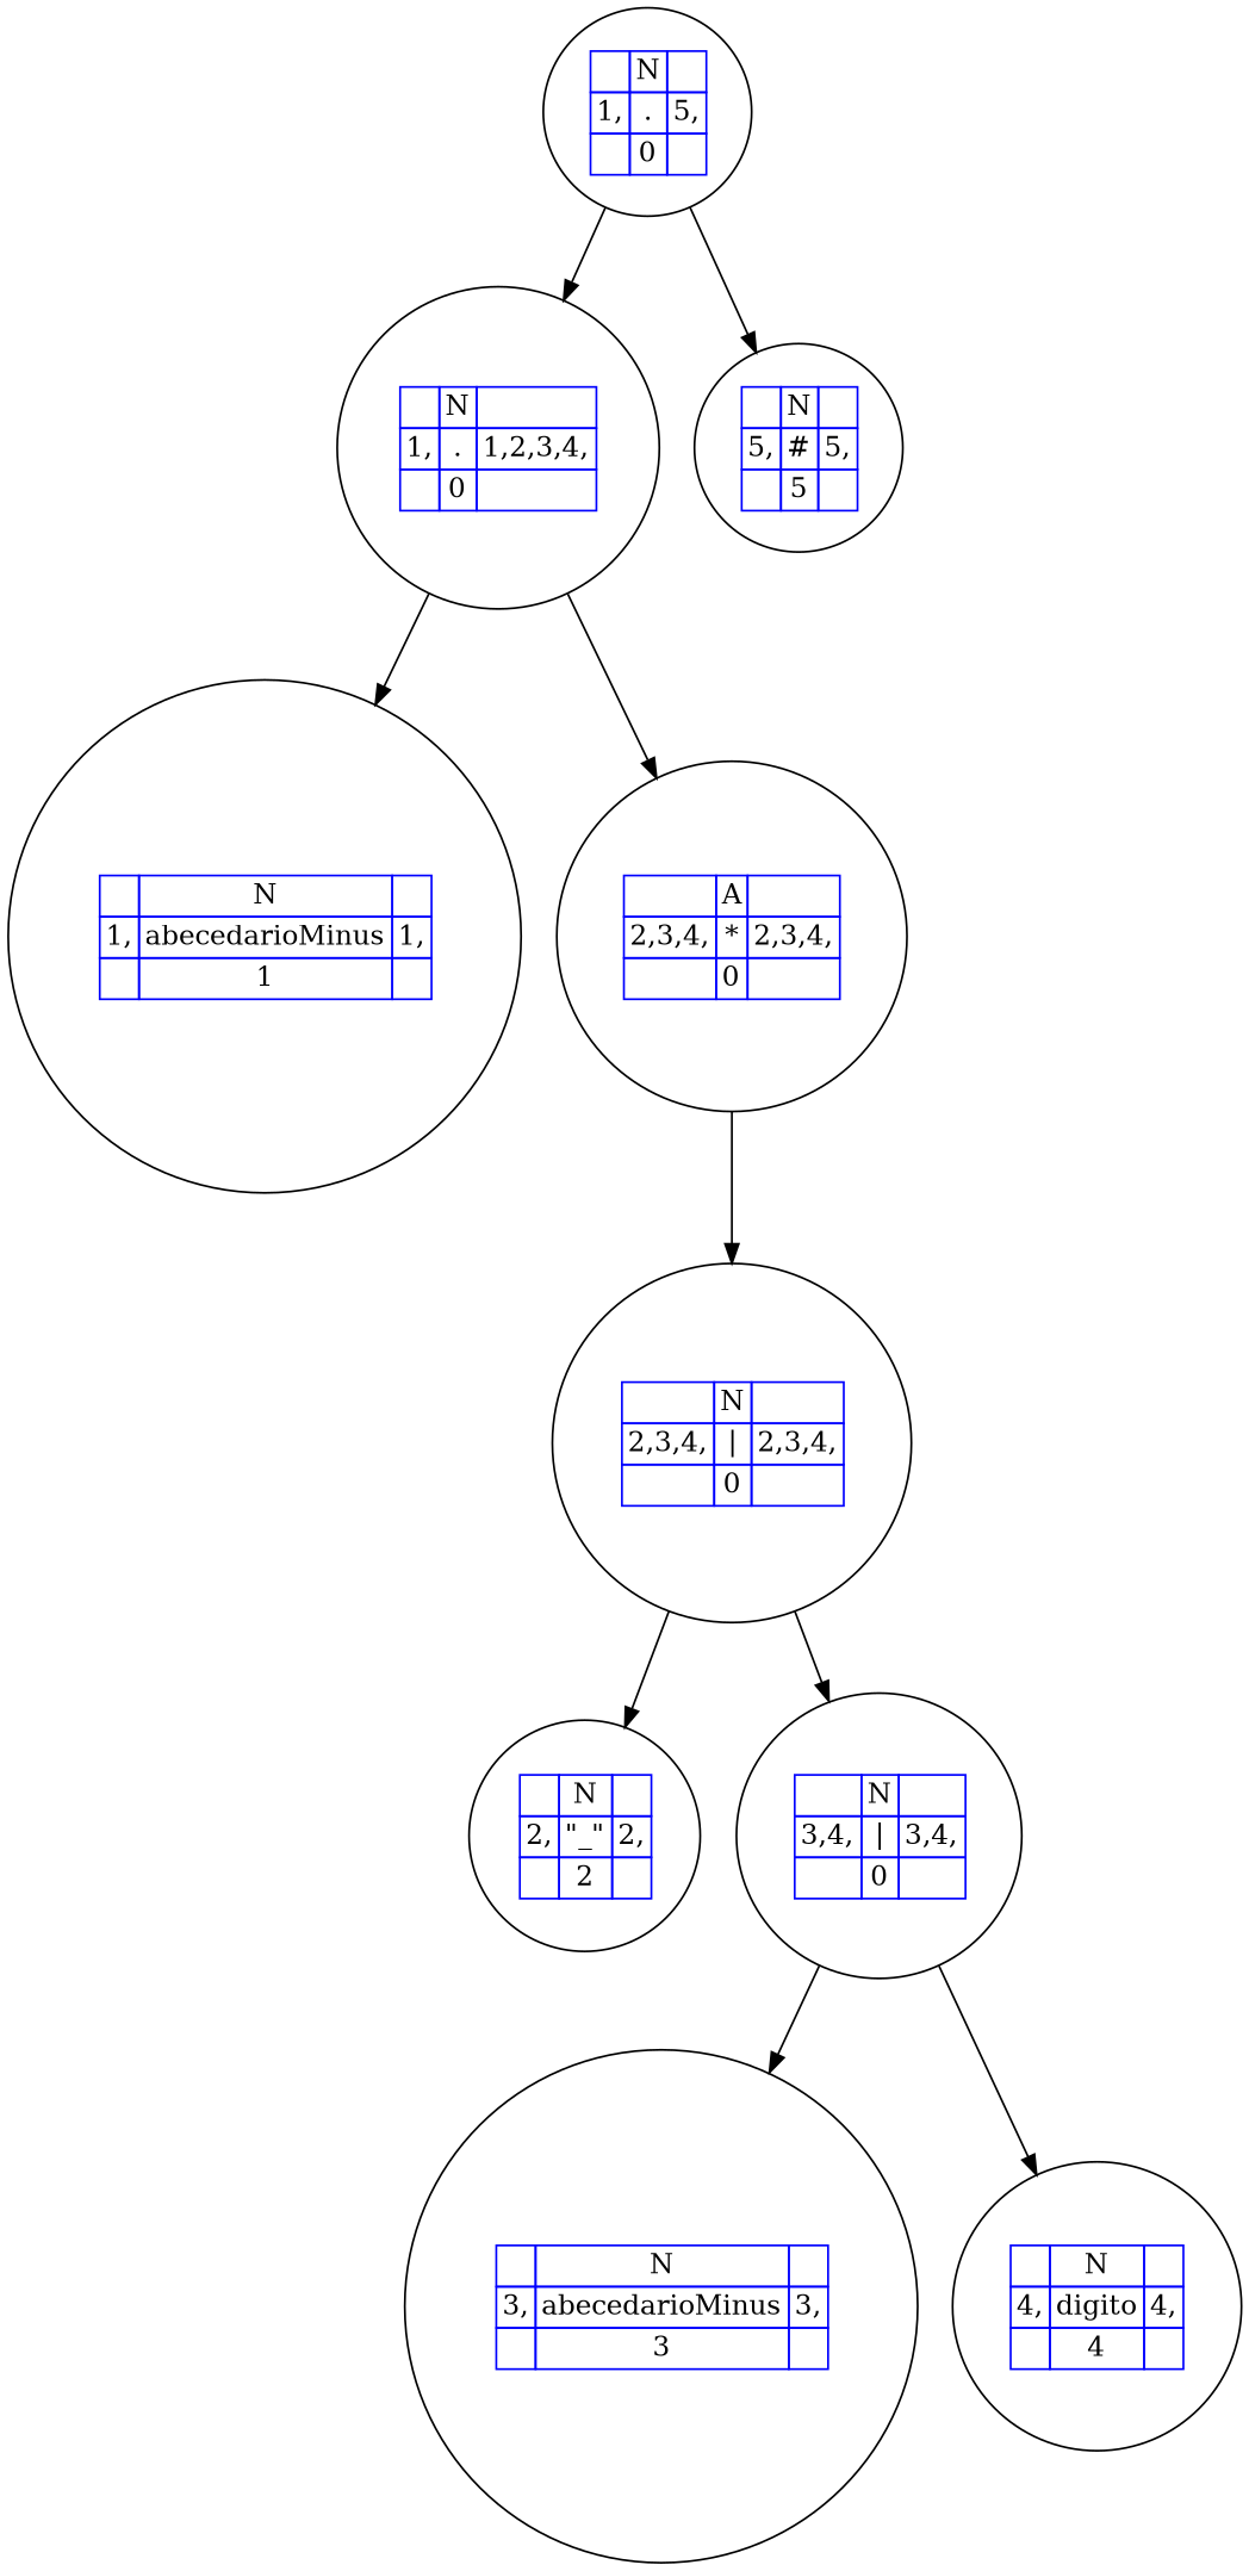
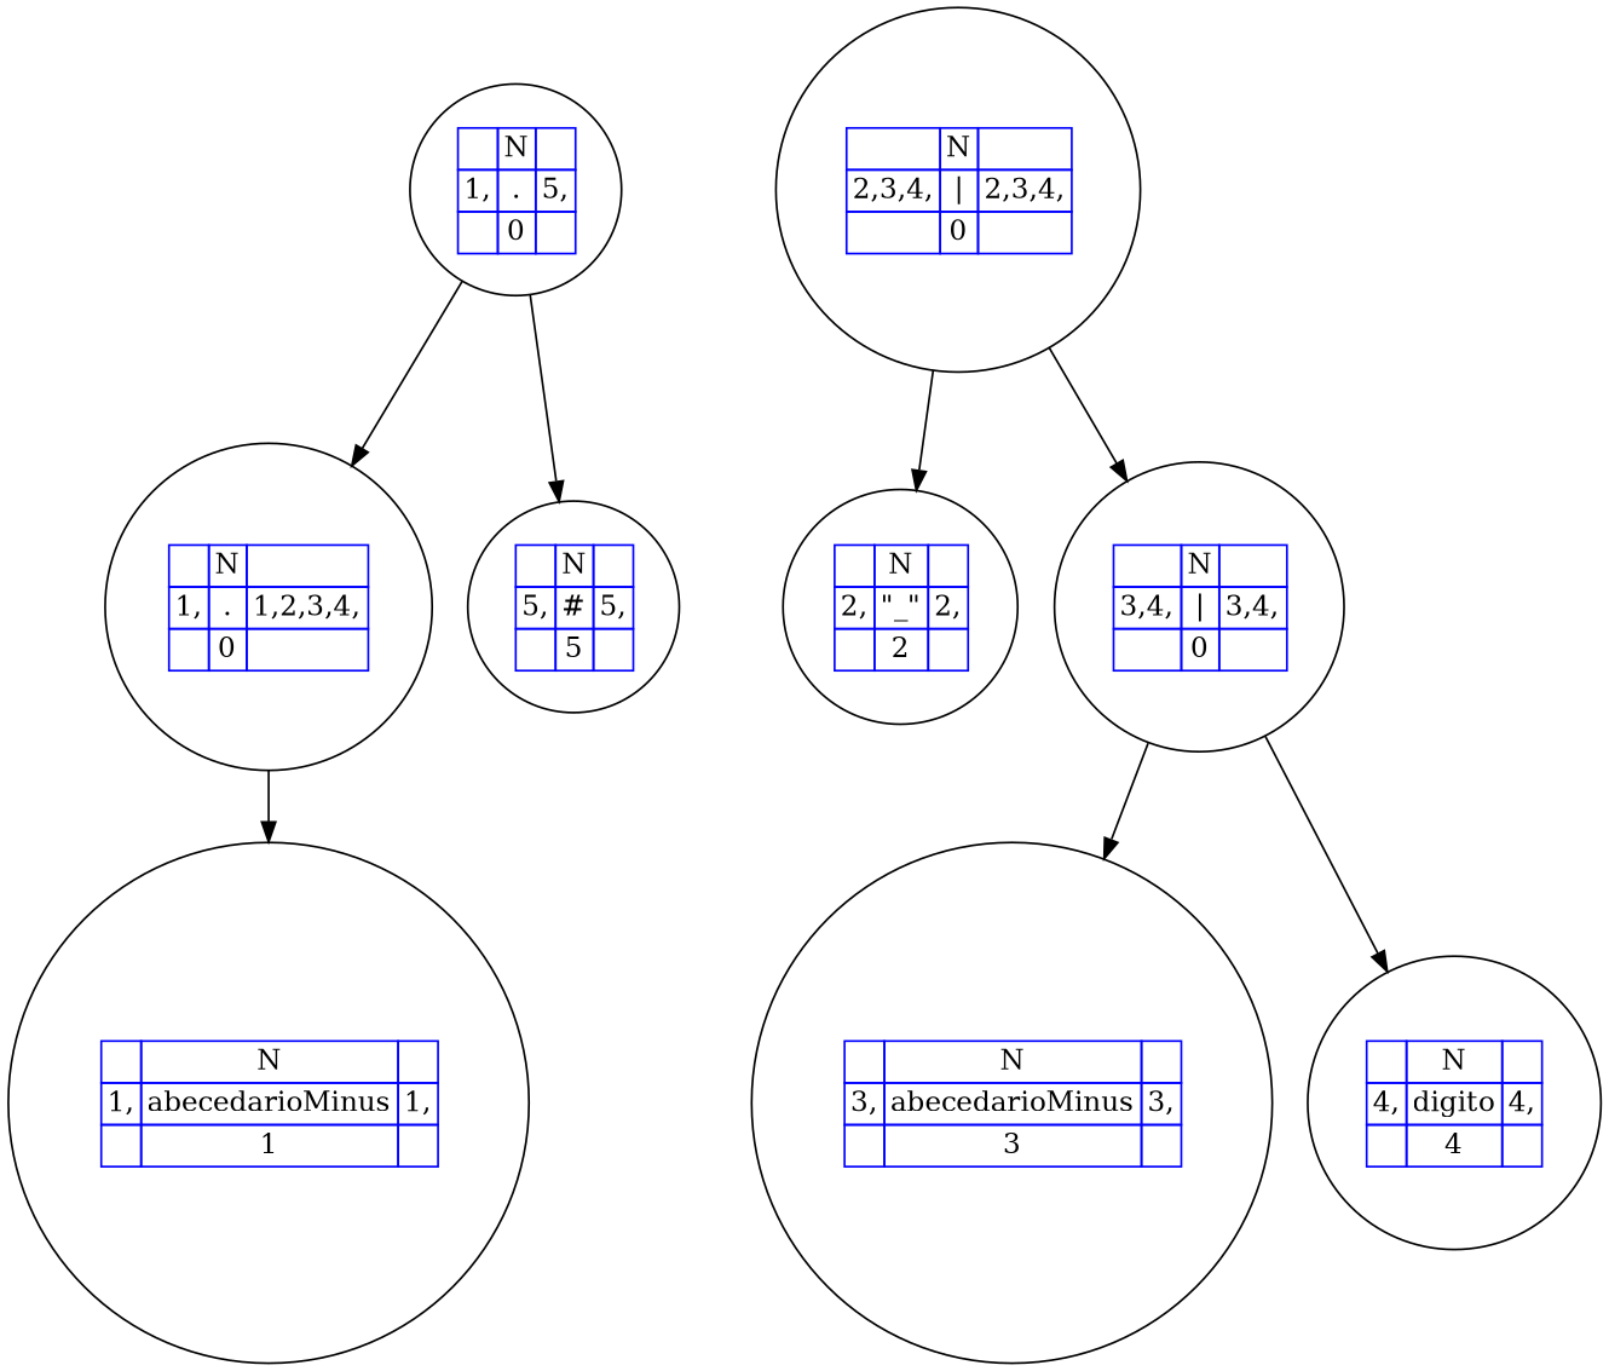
  digraph {
    concentrate=true
    rankdir=UD
    node [shape=circle]
    n1 [label=< <table border='0' cellborder='1' color='blue' cellspacing='0'> <tr><td></td><td>N</td><td></td></tr> <tr><td>1,</td><td>.</td><td>5,</td></tr> <tr><td></td><td>0</td><td></td></tr> </table> >]
    n2 [label=< <table border='0' cellborder='1' color='blue' cellspacing='0'> <tr><td></td><td>N</td><td></td></tr> <tr><td>1,</td><td>.</td><td>1,2,3,4,</td></tr> <tr><td></td><td>0</td><td></td></tr> </table> >]
    n3 [label=< <table border='0' cellborder='1' color='blue' cellspacing='0'> <tr><td></td><td>N</td><td></td></tr> <tr><td>5,</td><td>#</td><td>5,</td></tr> <tr><td></td><td>5</td><td></td></tr> </table> >]
    n4 [label=< <table border='0' cellborder='1' color='blue' cellspacing='0'> <tr><td></td><td>N</td><td></td></tr> <tr><td>1,</td><td>abecedarioMinus</td><td>1,</td></tr> <tr><td></td><td>1</td><td></td></tr> </table> >]
-   n5 [label=< <table border='0' cellborder='1' color='blue' cellspacing='0'> <tr><td></td><td>A</td><td></td></tr> <tr><td>2,3,4,</td><td>*</td><td>2,3,4,</td></tr> <tr><td></td><td>0</td><td></td></tr> </table> >]
    n6 [label=< <table border='0' cellborder='1' color='blue' cellspacing='0'> <tr><td></td><td>N</td><td></td></tr> <tr><td>2,3,4,</td><td>|</td><td>2,3,4,</td></tr> <tr><td></td><td>0</td><td></td></tr> </table> >]
    n7 [label=< <table border='0' cellborder='1' color='blue' cellspacing='0'> <tr><td></td><td>N</td><td></td></tr> <tr><td>2,</td><td>"_"</td><td>2,</td></tr> <tr><td></td><td>2</td><td></td></tr> </table> >]
    n8 [label=< <table border='0' cellborder='1' color='blue' cellspacing='0'> <tr><td></td><td>N</td><td></td></tr> <tr><td>3,4,</td><td>|</td><td>3,4,</td></tr> <tr><td></td><td>0</td><td></td></tr> </table> >]
    n9 [label=< <table border='0' cellborder='1' color='blue' cellspacing='0'> <tr><td></td><td>N</td><td></td></tr> <tr><td>3,</td><td>abecedarioMinus</td><td>3,</td></tr> <tr><td></td><td>3</td><td></td></tr> </table> >]
    n10 [label=< <table border='0' cellborder='1' color='blue' cellspacing='0'> <tr><td></td><td>N</td><td></td></tr> <tr><td>4,</td><td>digito</td><td>4,</td></tr> <tr><td></td><td>4</td><td></td></tr> </table> >]
    n1 -> n2
    n1 -> n3
    n2 -> n4
-   n2 -> n5
-   n5 -> n6
    n6 -> n7
    n6 -> n8
    n8 -> n9
    n8 -> n10
  }
